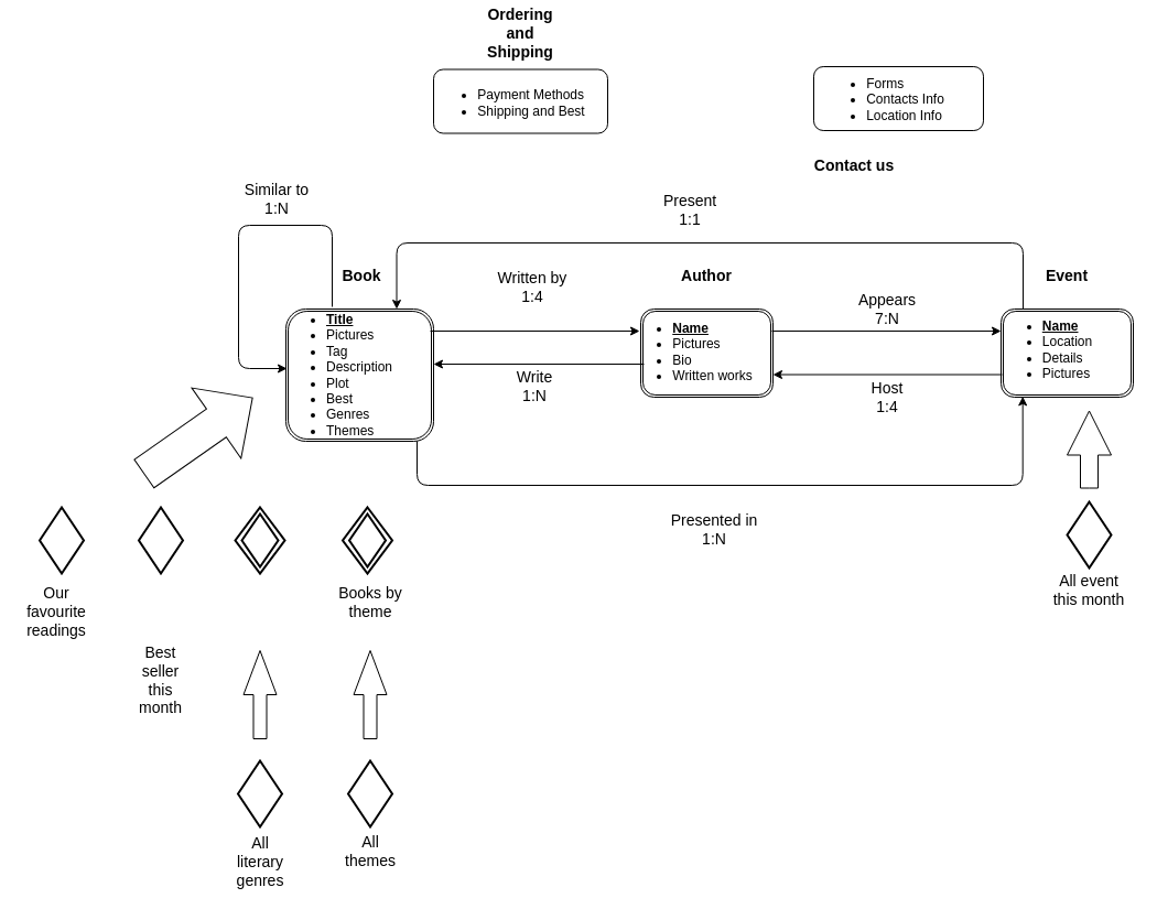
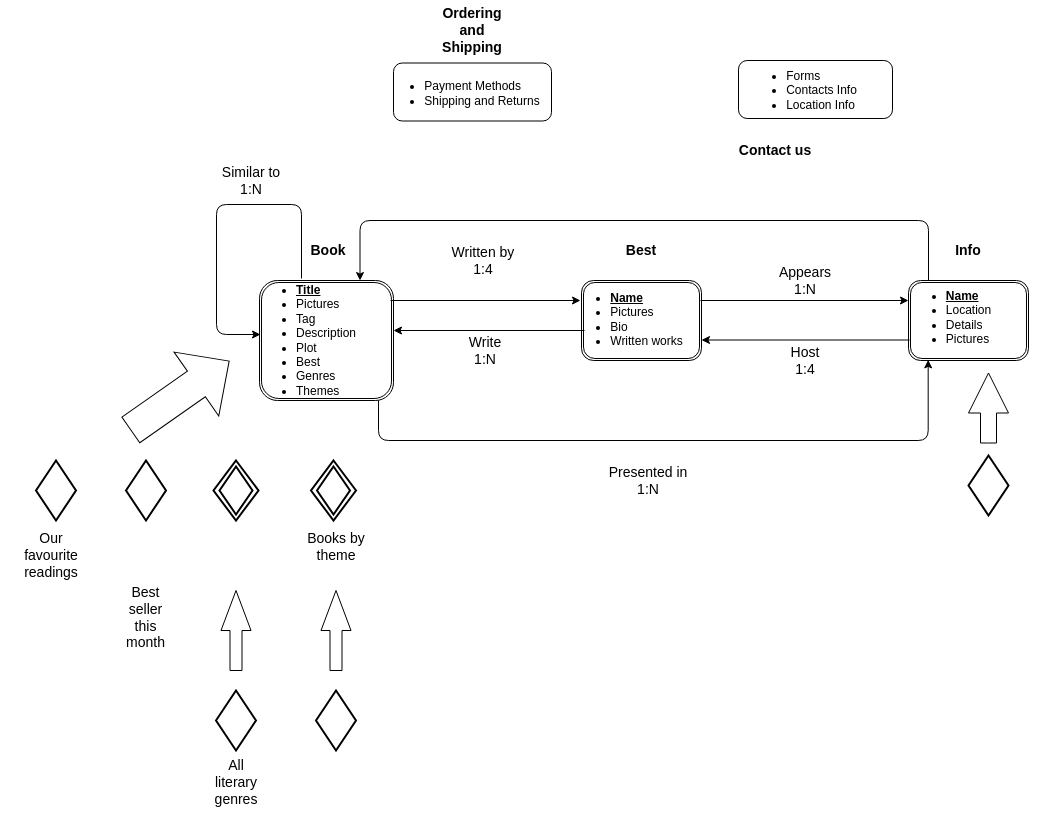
  <mxCell id="0" />
  <mxCell id="1" parent="0" />
  <mxCell id="2" value="" style="rounded=1;whiteSpace=wrap;html=1;fontSize=14;" parent="1" vertex="1"><mxGeometry x="738" y="60" width="154" height="58" as="geometry" /></mxCell>
  <mxCell id="3" value="" style="rounded=1;whiteSpace=wrap;html=1;fontSize=14;" parent="1" vertex="1"><mxGeometry x="393" y="62.5" width="158" height="58" as="geometry" /></mxCell>
  <mxCell id="4" value="&lt;b style=&quot;font-size: 14px;&quot;&gt;Contact us&lt;/b&gt;" style="text;html=1;strokeColor=none;fillColor=none;align=center;verticalAlign=middle;whiteSpace=wrap;rounded=0;fontSize=14;" parent="1" vertex="1"><mxGeometry x="725" y="140" width="100" height="20" as="geometry" /></mxCell>
  <mxCell id="5" value="&lt;b style=&quot;font-size: 14px;&quot;&gt;Ordering&lt;br style=&quot;font-size: 14px;&quot;&gt;and&lt;br style=&quot;font-size: 14px;&quot;&gt;Shipping&lt;/b&gt;&lt;br style=&quot;font-size: 14px;&quot;&gt;" style="text;html=1;strokeColor=none;fillColor=none;align=center;verticalAlign=middle;whiteSpace=wrap;rounded=0;fontSize=14;" parent="1" vertex="1"><mxGeometry x="422" y="20" width="100" height="20" as="geometry" /></mxCell>
  <mxCell id="6" value="" style="shape=ext;double=1;rounded=1;whiteSpace=wrap;html=1;fontSize=14;" parent="1" vertex="1"><mxGeometry x="259" y="280" width="134" height="120" as="geometry" /></mxCell>
  <mxCell id="7" value="" style="shape=ext;double=1;rounded=1;whiteSpace=wrap;html=1;fontSize=14;" parent="1" vertex="1"><mxGeometry x="581" y="280" width="120" height="80" as="geometry" /></mxCell>
  <mxCell id="8" value="" style="shape=ext;double=1;rounded=1;whiteSpace=wrap;html=1;fontSize=14;" parent="1" vertex="1"><mxGeometry x="908" y="280" width="120" height="80" as="geometry" /></mxCell>
- <mxCell id="9" value="&lt;b style=&quot;font-size: 14px;&quot;&gt;Author&lt;/b&gt;" style="text;html=1;strokeColor=none;fillColor=none;align=center;verticalAlign=middle;whiteSpace=wrap;rounded=0;fontSize=14;" parent="1" vertex="1"><mxGeometry x="581" y="240" width="120" height="20" as="geometry" /></mxCell>
+ <mxCell id="9" value="&lt;b style=&quot;font-size: 14px;&quot;&gt;Best&lt;/b&gt;" style="text;html=1;strokeColor=none;fillColor=none;align=center;verticalAlign=middle;whiteSpace=wrap;rounded=0;fontSize=14;" parent="1" vertex="1"><mxGeometry x="581" y="240" width="120" height="20" as="geometry" /></mxCell>
  <mxCell id="10" value="&lt;b style=&quot;font-size: 14px;&quot;&gt;Book&lt;/b&gt;" style="text;html=1;strokeColor=none;fillColor=none;align=center;verticalAlign=middle;whiteSpace=wrap;rounded=0;fontSize=14;" parent="1" vertex="1"><mxGeometry x="268" y="240" width="120" height="20" as="geometry" /></mxCell>
- <mxCell id="11" value="&lt;b style=&quot;font-size: 14px;&quot;&gt;Event&lt;/b&gt;" style="text;html=1;strokeColor=none;fillColor=none;align=center;verticalAlign=middle;whiteSpace=wrap;rounded=0;fontSize=14;" parent="1" vertex="1"><mxGeometry x="908" y="240" width="120" height="20" as="geometry" /></mxCell>
+ <mxCell id="11" value="&lt;b style=&quot;font-size: 14px;&quot;&gt;Info&lt;/b&gt;" style="text;html=1;strokeColor=none;fillColor=none;align=center;verticalAlign=middle;whiteSpace=wrap;rounded=0;fontSize=14;" parent="1" vertex="1"><mxGeometry x="908" y="240" width="120" height="20" as="geometry" /></mxCell>
  <mxCell id="12" value="" style="endArrow=classic;html=1;fontSize=14;" parent="1" edge="1"><mxGeometry width="50" height="50" relative="1" as="geometry"><mxPoint x="390" y="300" as="sourcePoint" /><mxPoint x="580" y="300" as="targetPoint" /></mxGeometry></mxCell>
  <mxCell id="13" value="" style="endArrow=classic;html=1;fontSize=14;" parent="1" edge="1"><mxGeometry width="50" height="50" relative="1" as="geometry"><mxPoint x="584" y="330" as="sourcePoint" /><mxPoint x="393" y="330" as="targetPoint" /></mxGeometry></mxCell>
  <mxCell id="14" value="Written by&lt;br style=&quot;font-size: 14px;&quot;&gt;1:4&lt;br style=&quot;font-size: 14px;&quot;&gt;" style="text;html=1;strokeColor=none;fillColor=none;align=center;verticalAlign=middle;whiteSpace=wrap;rounded=0;fontSize=14;" parent="1" vertex="1"><mxGeometry x="408" y="250" width="150" height="20" as="geometry" /></mxCell>
  <mxCell id="15" value="Write&lt;br style=&quot;font-size: 14px;&quot;&gt;1:N&lt;br style=&quot;font-size: 14px;&quot;&gt;" style="text;html=1;strokeColor=none;fillColor=none;align=center;verticalAlign=middle;whiteSpace=wrap;rounded=0;fontSize=14;" parent="1" vertex="1"><mxGeometry x="409.5" y="340" width="150" height="20" as="geometry" /></mxCell>
  <mxCell id="16" value="" style="endArrow=classic;html=1;fontSize=14;" parent="1" edge="1"><mxGeometry width="50" height="50" relative="1" as="geometry"><mxPoint x="700" y="300" as="sourcePoint" /><mxPoint x="908" y="300" as="targetPoint" /></mxGeometry></mxCell>
  <mxCell id="17" value="" style="endArrow=classic;html=1;fontSize=14;" parent="1" edge="1"><mxGeometry width="50" height="50" relative="1" as="geometry"><mxPoint x="909" y="339.5" as="sourcePoint" /><mxPoint x="701" y="339.5" as="targetPoint" /></mxGeometry></mxCell>
- <mxCell id="18" value="Appears&lt;br style=&quot;font-size: 14px;&quot;&gt;7:N&lt;br style=&quot;font-size: 14px;&quot;&gt;" style="text;html=1;strokeColor=none;fillColor=none;align=center;verticalAlign=middle;whiteSpace=wrap;rounded=0;fontSize=14;" parent="1" vertex="1"><mxGeometry x="729.5" y="270" width="150" height="20" as="geometry" /></mxCell>
+ <mxCell id="18" value="Appears&lt;br style=&quot;font-size: 14px;&quot;&gt;1:N&lt;br style=&quot;font-size: 14px;&quot;&gt;" style="text;html=1;strokeColor=none;fillColor=none;align=center;verticalAlign=middle;whiteSpace=wrap;rounded=0;fontSize=14;" parent="1" vertex="1"><mxGeometry x="729.5" y="270" width="150" height="20" as="geometry" /></mxCell>
  <mxCell id="19" value="Host&lt;br style=&quot;font-size: 14px;&quot;&gt;1:4&lt;br style=&quot;font-size: 14px;&quot;&gt;" style="text;html=1;strokeColor=none;fillColor=none;align=center;verticalAlign=middle;whiteSpace=wrap;rounded=0;fontSize=14;" parent="1" vertex="1"><mxGeometry x="729.5" y="350" width="150" height="20" as="geometry" /></mxCell>
  <mxCell id="20" value="" style="edgeStyle=segmentEdgeStyle;endArrow=classic;html=1;entryX=0.164;entryY=0.992;entryDx=0;entryDy=0;entryPerimeter=0;fontSize=14;" parent="1" source="6" target="8" edge="1"><mxGeometry width="50" height="50" relative="1" as="geometry"><mxPoint x="298" y="390" as="sourcePoint" /><mxPoint x="918" y="390" as="targetPoint" /><Array as="points"><mxPoint x="378" y="440" /><mxPoint x="928" y="440" /></Array></mxGeometry></mxCell>
  <mxCell id="21" value="" style="edgeStyle=segmentEdgeStyle;endArrow=classic;html=1;exitX=0.75;exitY=0;exitDx=0;exitDy=0;entryX=0.75;entryY=0;entryDx=0;entryDy=0;fontSize=14;" parent="1" target="6" edge="1"><mxGeometry width="50" height="50" relative="1" as="geometry"><mxPoint x="928" y="280" as="sourcePoint" /><mxPoint x="308" y="220" as="targetPoint" /><Array as="points"><mxPoint x="928" y="280" /><mxPoint x="928" y="220" /><mxPoint x="358" y="220" /></Array></mxGeometry></mxCell>
- <mxCell id="22" value="Present&lt;br style=&quot;font-size: 14px;&quot;&gt;1:1&lt;br style=&quot;font-size: 14px;&quot;&gt;" style="text;html=1;strokeColor=none;fillColor=none;align=center;verticalAlign=middle;whiteSpace=wrap;rounded=0;fontSize=14;" parent="1" vertex="1"><mxGeometry x="551" y="180" width="150" height="20" as="geometry" /></mxCell>
  <mxCell id="23" value="Presented in&lt;br style=&quot;font-size: 14px;&quot;&gt;1:N&lt;br style=&quot;font-size: 14px;&quot;&gt;" style="text;html=1;strokeColor=none;fillColor=none;align=center;verticalAlign=middle;whiteSpace=wrap;rounded=0;fontSize=14;" parent="1" vertex="1"><mxGeometry x="573" y="470" width="150" height="20" as="geometry" /></mxCell>
  <mxCell id="24" value="&lt;font style=&quot;font-size: 14px;&quot;&gt;Similar to&lt;br style=&quot;font-size: 14px;&quot;&gt;1:N&lt;/font&gt;&lt;br style=&quot;font-size: 14px;&quot;&gt;" style="text;html=1;strokeColor=none;fillColor=none;align=center;verticalAlign=middle;whiteSpace=wrap;rounded=0;fontSize=14;" parent="1" vertex="1"><mxGeometry x="200.5" y="170" width="100" height="20" as="geometry" /></mxCell>
  <mxCell id="25" value="" style="shape=rhombus;strokeWidth=2;fontSize=14;perimeter=rhombusPerimeter;whiteSpace=wrap;html=1;align=center;fontSize=14;" parent="1" vertex="1"><mxGeometry x="968" y="455" width="40" height="60" as="geometry" /></mxCell>
- <mxCell id="26" value="All event this month&lt;br style=&quot;font-size: 14px;&quot;&gt;" style="text;html=1;strokeColor=none;fillColor=none;align=center;verticalAlign=middle;whiteSpace=wrap;rounded=0;fontSize=14;" parent="1" vertex="1"><mxGeometry x="948" y="525" width="80" height="20" as="geometry" /></mxCell>
  <mxCell id="27" value="" style="shape=rhombus;strokeWidth=2;fontSize=14;perimeter=rhombusPerimeter;whiteSpace=wrap;html=1;align=center;fontSize=14;" parent="1" vertex="1"><mxGeometry x="125.5" y="460" width="40" height="60" as="geometry" /></mxCell>
  <mxCell id="28" value="" style="shape=rhombus;strokeWidth=2;fontSize=14;perimeter=rhombusPerimeter;whiteSpace=wrap;html=1;align=center;fontSize=14;" parent="1" vertex="1"><mxGeometry x="315.5" y="690" width="40" height="60" as="geometry" /></mxCell>
  <mxCell id="29" value="Our favourite readings&lt;br style=&quot;font-size: 14px;&quot;&gt;" style="text;html=1;strokeColor=none;fillColor=none;align=center;verticalAlign=middle;whiteSpace=wrap;rounded=0;fontSize=14;" parent="1" vertex="1"><mxGeometry x="20.5" y="545" width="60" height="20" as="geometry" /></mxCell>
  <mxCell id="30" value="Best seller this month&lt;br style=&quot;font-size: 14px;&quot;&gt;" style="text;html=1;strokeColor=none;fillColor=none;align=center;verticalAlign=middle;whiteSpace=wrap;rounded=0;fontSize=14;" parent="1" vertex="1"><mxGeometry x="117" y="600" width="57" height="33" as="geometry" /></mxCell>
  <mxCell id="31" value="" style="shape=rhombus;double=1;strokeWidth=2;fontSize=14;perimeter=rhombusPerimeter;whiteSpace=wrap;html=1;align=center;fontSize=14;" parent="1" vertex="1"><mxGeometry x="310.5" y="460" width="45" height="60" as="geometry" /></mxCell>
  <mxCell id="32" value="" style="shape=rhombus;double=1;strokeWidth=2;fontSize=14;perimeter=rhombusPerimeter;whiteSpace=wrap;html=1;align=center;fontSize=14;" parent="1" vertex="1"><mxGeometry x="213" y="460" width="45" height="60" as="geometry" /></mxCell>
  <mxCell id="33" value="Books by theme&lt;br style=&quot;font-size: 14px;&quot;&gt;" style="text;html=1;strokeColor=none;fillColor=none;align=center;verticalAlign=middle;whiteSpace=wrap;rounded=0;fontSize=14;" parent="1" vertex="1"><mxGeometry x="305.5" y="536" width="60" height="20" as="geometry" /></mxCell>
  <mxCell id="34" value="" style="shape=rhombus;strokeWidth=2;fontSize=14;perimeter=rhombusPerimeter;whiteSpace=wrap;html=1;align=center;fontSize=14;" parent="1" vertex="1"><mxGeometry x="35.5" y="460" width="40" height="60" as="geometry" /></mxCell>
  <mxCell id="35" value="" style="shape=rhombus;strokeWidth=2;fontSize=14;perimeter=rhombusPerimeter;whiteSpace=wrap;html=1;align=center;fontSize=14;" parent="1" vertex="1"><mxGeometry x="215.5" y="690" width="40" height="60" as="geometry" /></mxCell>
  <mxCell id="36" value="All literary genres&lt;br style=&quot;font-size: 14px;&quot;&gt;" style="text;html=1;strokeColor=none;fillColor=none;align=center;verticalAlign=middle;whiteSpace=wrap;rounded=0;fontSize=14;" parent="1" vertex="1"><mxGeometry x="206" y="760" width="60" height="43" as="geometry" /></mxCell>
- <mxCell id="37" value="All themes&lt;br style=&quot;font-size: 14px;&quot;&gt;" style="text;html=1;strokeColor=none;fillColor=none;align=center;verticalAlign=middle;whiteSpace=wrap;rounded=0;fontSize=14;" parent="1" vertex="1"><mxGeometry x="306" y="760" width="60" height="24" as="geometry" /></mxCell>
  <mxCell id="38" value="" style="html=1;shadow=0;dashed=0;align=center;verticalAlign=middle;shape=mxgraph.arrows2.arrow;dy=0.6;dx=40;direction=north;notch=0;fontSize=14;" parent="1" vertex="1"><mxGeometry x="220.5" y="590" width="30" height="80" as="geometry" /></mxCell>
  <mxCell id="39" value="" style="html=1;shadow=0;dashed=0;align=center;verticalAlign=middle;shape=mxgraph.arrows2.arrow;dy=0.6;dx=40;direction=north;notch=0;fontSize=14;" parent="1" vertex="1"><mxGeometry x="320.5" y="590" width="30" height="80" as="geometry" /></mxCell>
  <mxCell id="40" value="" style="html=1;shadow=0;dashed=0;align=center;verticalAlign=middle;shape=mxgraph.arrows2.arrow;dy=0.6;dx=40;direction=north;notch=0;rotation=55;fontSize=14;" parent="1" vertex="1"><mxGeometry x="140.5" y="335" width="78" height="120" as="geometry" /></mxCell>
  <mxCell id="41" value="" style="html=1;shadow=0;dashed=0;align=center;verticalAlign=middle;shape=mxgraph.arrows2.arrow;dy=0.6;dx=40;direction=north;notch=0;fontSize=14;" parent="1" vertex="1"><mxGeometry x="968" y="372.5" width="40" height="70" as="geometry" /></mxCell>
  <mxCell id="42" value="&lt;ul&gt;&lt;li style=&quot;text-align: left&quot;&gt;&lt;u&gt;&lt;b&gt;Title&lt;/b&gt;&lt;/u&gt;&lt;/li&gt;&lt;li style=&quot;text-align: left&quot;&gt;Pictures&lt;/li&gt;&lt;li style=&quot;text-align: left&quot;&gt;Tag&lt;/li&gt;&lt;li style=&quot;text-align: left&quot;&gt;Description&lt;/li&gt;&lt;li style=&quot;text-align: left&quot;&gt;Plot&lt;/li&gt;&lt;li style=&quot;text-align: left&quot;&gt;Best&lt;/li&gt;&lt;li style=&quot;text-align: left&quot;&gt;Genres&lt;/li&gt;&lt;li style=&quot;text-align: left&quot;&gt;Themes&lt;/li&gt;&lt;/ul&gt;&lt;div style=&quot;text-align: left&quot;&gt;&lt;/div&gt;" style="text;html=1;strokeColor=none;fillColor=none;align=center;verticalAlign=middle;whiteSpace=wrap;rounded=0;" parent="1" vertex="1"><mxGeometry x="272.5" y="288.5" width="66" height="103" as="geometry" /></mxCell>
  <mxCell id="43" value="&lt;ul&gt;&lt;li style=&quot;text-align: left&quot;&gt;&lt;u&gt;&lt;b&gt;Name&lt;/b&gt;&lt;/u&gt;&lt;/li&gt;&lt;li style=&quot;text-align: left&quot;&gt;Location&lt;/li&gt;&lt;li style=&quot;text-align: left&quot;&gt;Details&lt;/li&gt;&lt;li style=&quot;text-align: left&quot;&gt;Pictures&lt;/li&gt;&lt;/ul&gt;&lt;div style=&quot;text-align: left&quot;&gt;&lt;/div&gt;" style="text;html=1;strokeColor=none;fillColor=none;align=center;verticalAlign=middle;whiteSpace=wrap;rounded=0;" parent="1" vertex="1"><mxGeometry x="897.5" y="286" width="101" height="61" as="geometry" /></mxCell>
  <mxCell id="44" value="&lt;ul&gt;&lt;li style=&quot;text-align: left&quot;&gt;&lt;u&gt;&lt;b&gt;Name&lt;/b&gt;&lt;/u&gt;&lt;/li&gt;&lt;li style=&quot;text-align: left&quot;&gt;Pictures&lt;/li&gt;&lt;li style=&quot;text-align: left&quot;&gt;Bio&lt;/li&gt;&lt;li style=&quot;text-align: left&quot;&gt;Written works&lt;/li&gt;&lt;/ul&gt;&lt;div style=&quot;text-align: left&quot;&gt;&lt;/div&gt;" style="text;html=1;strokeColor=none;fillColor=none;align=center;verticalAlign=middle;whiteSpace=wrap;rounded=0;" parent="1" vertex="1"><mxGeometry x="566.5" y="288.5" width="119" height="61" as="geometry" /></mxCell>
  <mxCell id="45" value="&lt;ul&gt;&lt;li style=&quot;text-align: left&quot;&gt;Forms&lt;/li&gt;&lt;li style=&quot;text-align: left&quot;&gt;Contacts Info&lt;/li&gt;&lt;li style=&quot;text-align: left&quot;&gt;Location Info&lt;/li&gt;&lt;/ul&gt;&lt;div style=&quot;text-align: left&quot;&gt;&lt;/div&gt;" style="text;html=1;strokeColor=none;fillColor=none;align=center;verticalAlign=middle;whiteSpace=wrap;rounded=0;" parent="1" vertex="1"><mxGeometry x="722.5" y="59.5" width="157" height="61" as="geometry" /></mxCell>
- <mxCell id="46" value="&lt;ul&gt;&lt;li style=&quot;text-align: left&quot;&gt;Payment Methods&lt;/li&gt;&lt;li style=&quot;text-align: left&quot;&gt;Shipping and Best&lt;/li&gt;&lt;/ul&gt;&lt;div style=&quot;text-align: left&quot;&gt;&lt;/div&gt;" style="text;html=1;strokeColor=none;fillColor=none;align=center;verticalAlign=middle;whiteSpace=wrap;rounded=0;" parent="1" vertex="1"><mxGeometry x="382" y="62.5" width="160" height="61" as="geometry" /></mxCell>
+ <mxCell id="46" value="&lt;ul&gt;&lt;li style=&quot;text-align: left&quot;&gt;Payment Methods&lt;/li&gt;&lt;li style=&quot;text-align: left&quot;&gt;Shipping and Returns&lt;/li&gt;&lt;/ul&gt;&lt;div style=&quot;text-align: left&quot;&gt;&lt;/div&gt;" style="text;html=1;strokeColor=none;fillColor=none;align=center;verticalAlign=middle;whiteSpace=wrap;rounded=0;" parent="1" vertex="1"><mxGeometry x="382" y="62.5" width="160" height="61" as="geometry" /></mxCell>
  <mxCell id="47" value="" style="endArrow=classic;html=1;exitX=0.432;exitY=-0.102;exitDx=0;exitDy=0;exitPerimeter=0;" edge="1" parent="1" source="42"><mxGeometry width="50" height="50" relative="1" as="geometry"><mxPoint x="227" y="267" as="sourcePoint" /><mxPoint x="260" y="334" as="targetPoint" /><Array as="points"><mxPoint x="301" y="204" /><mxPoint x="216" y="204" /><mxPoint x="216" y="334" /></Array></mxGeometry></mxCell>
